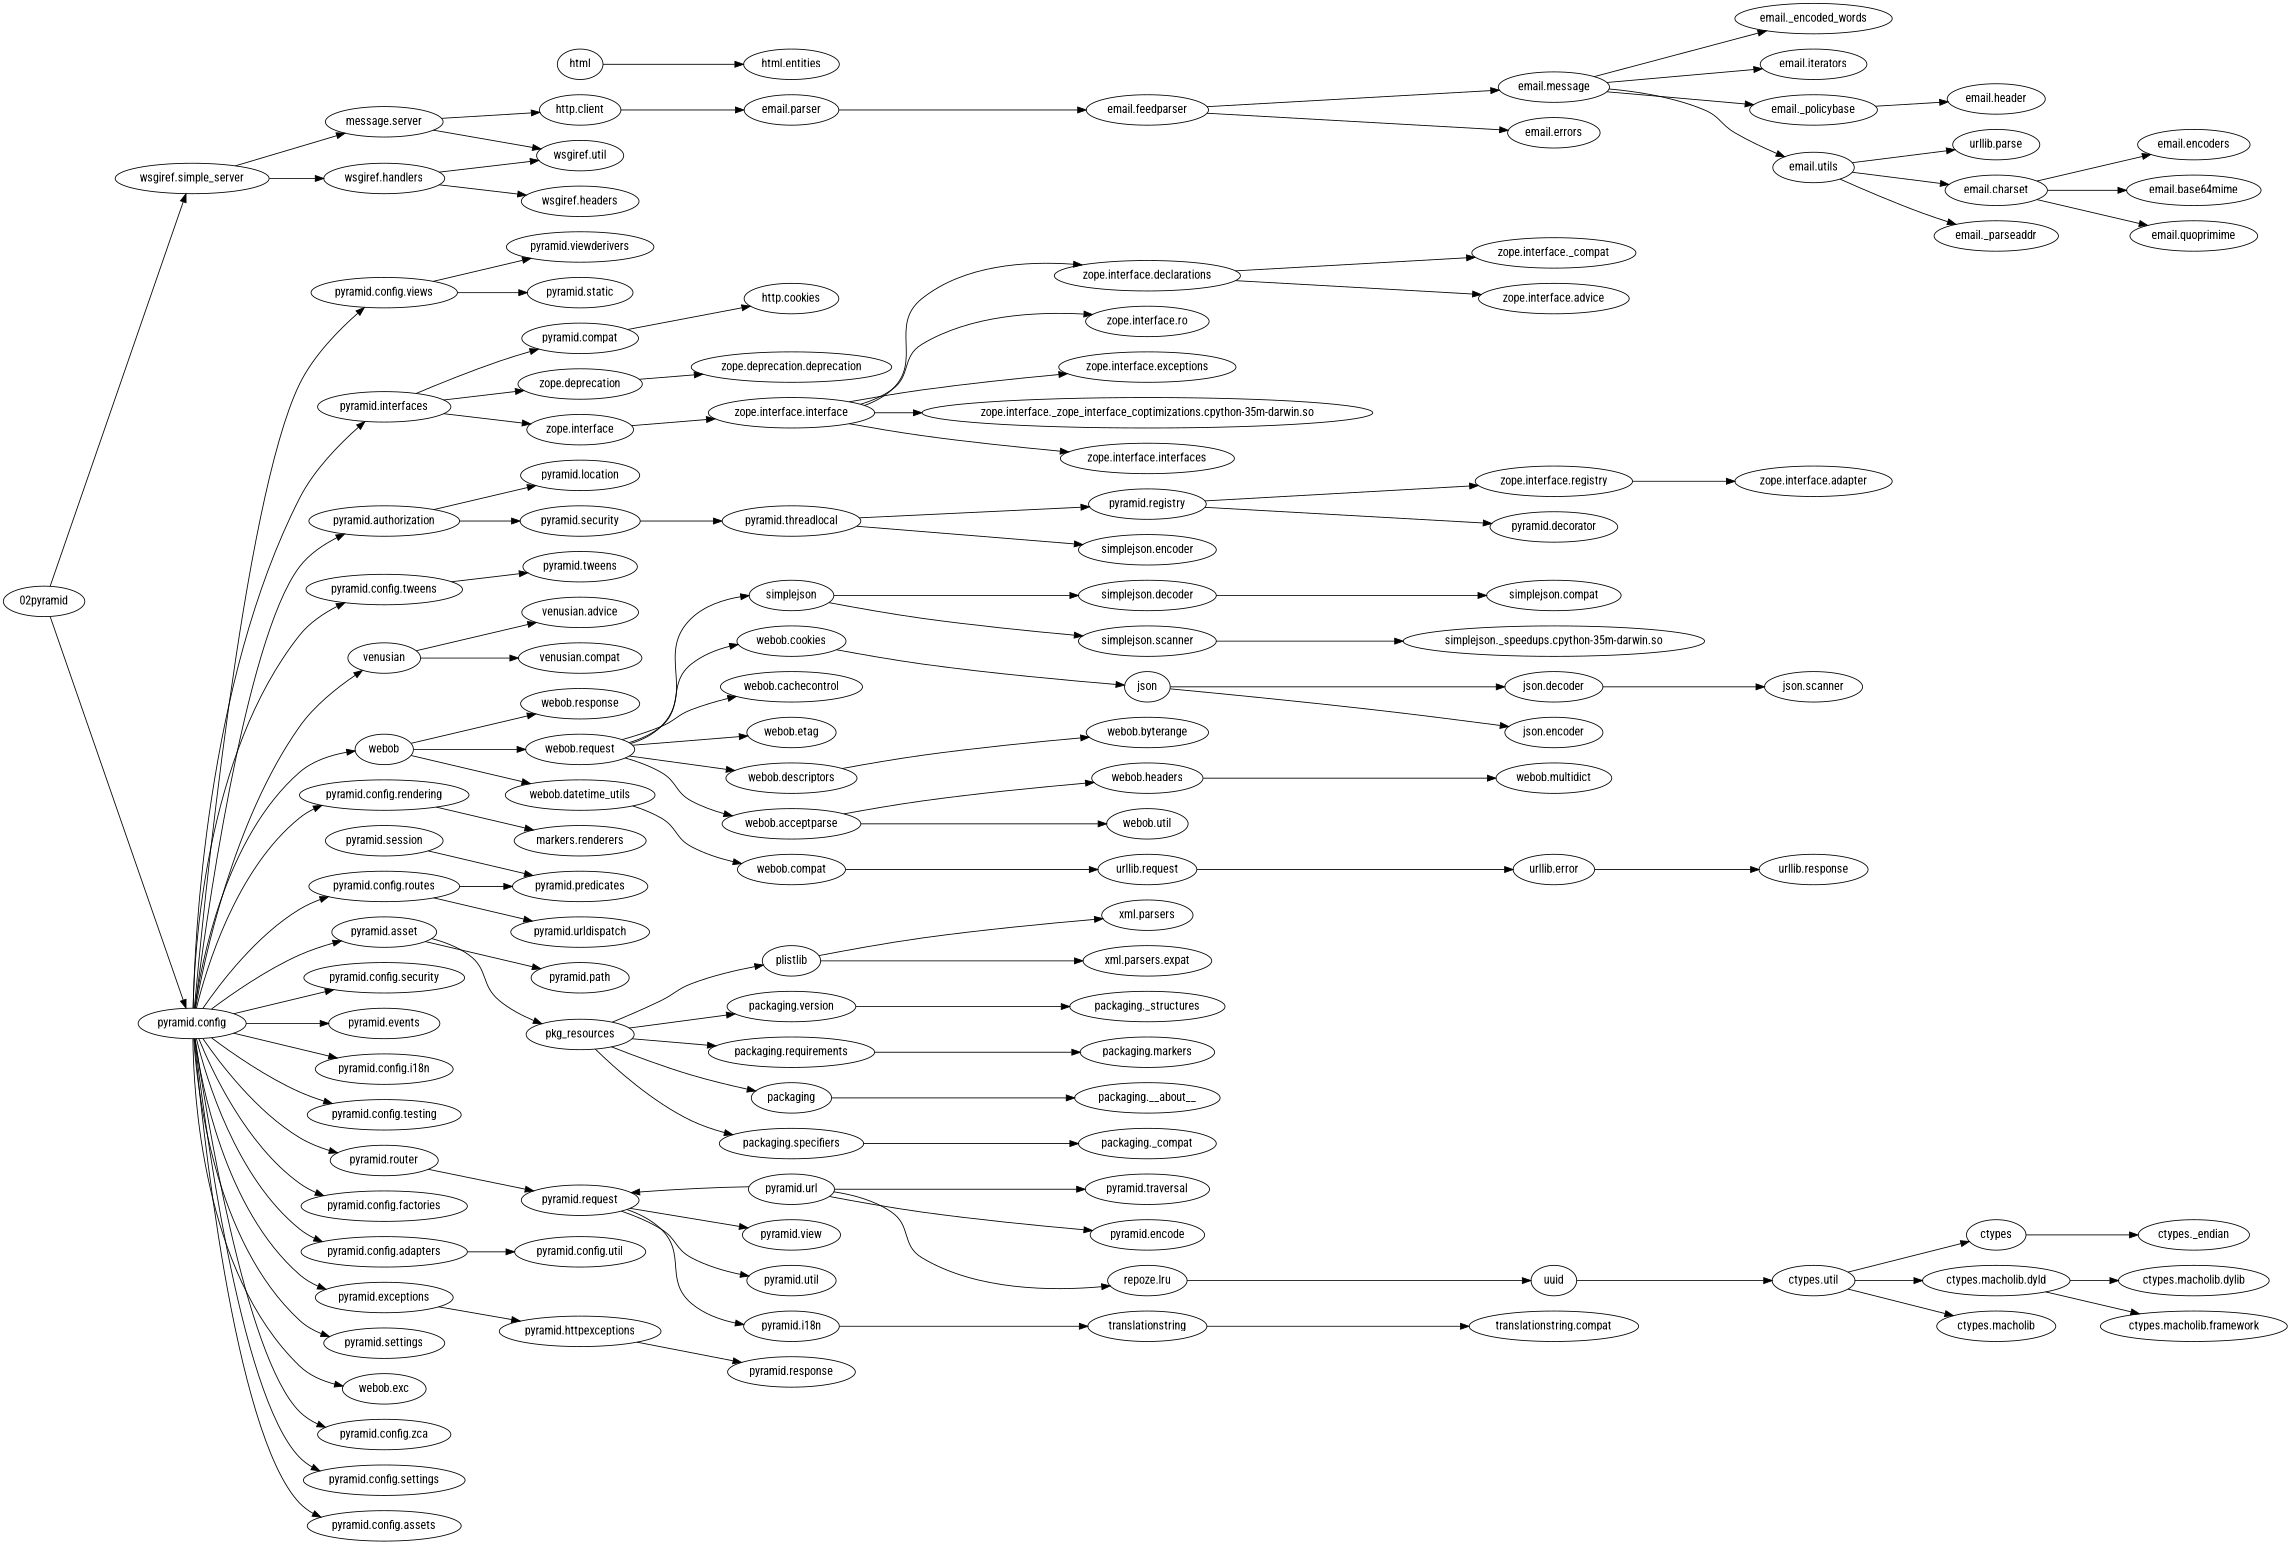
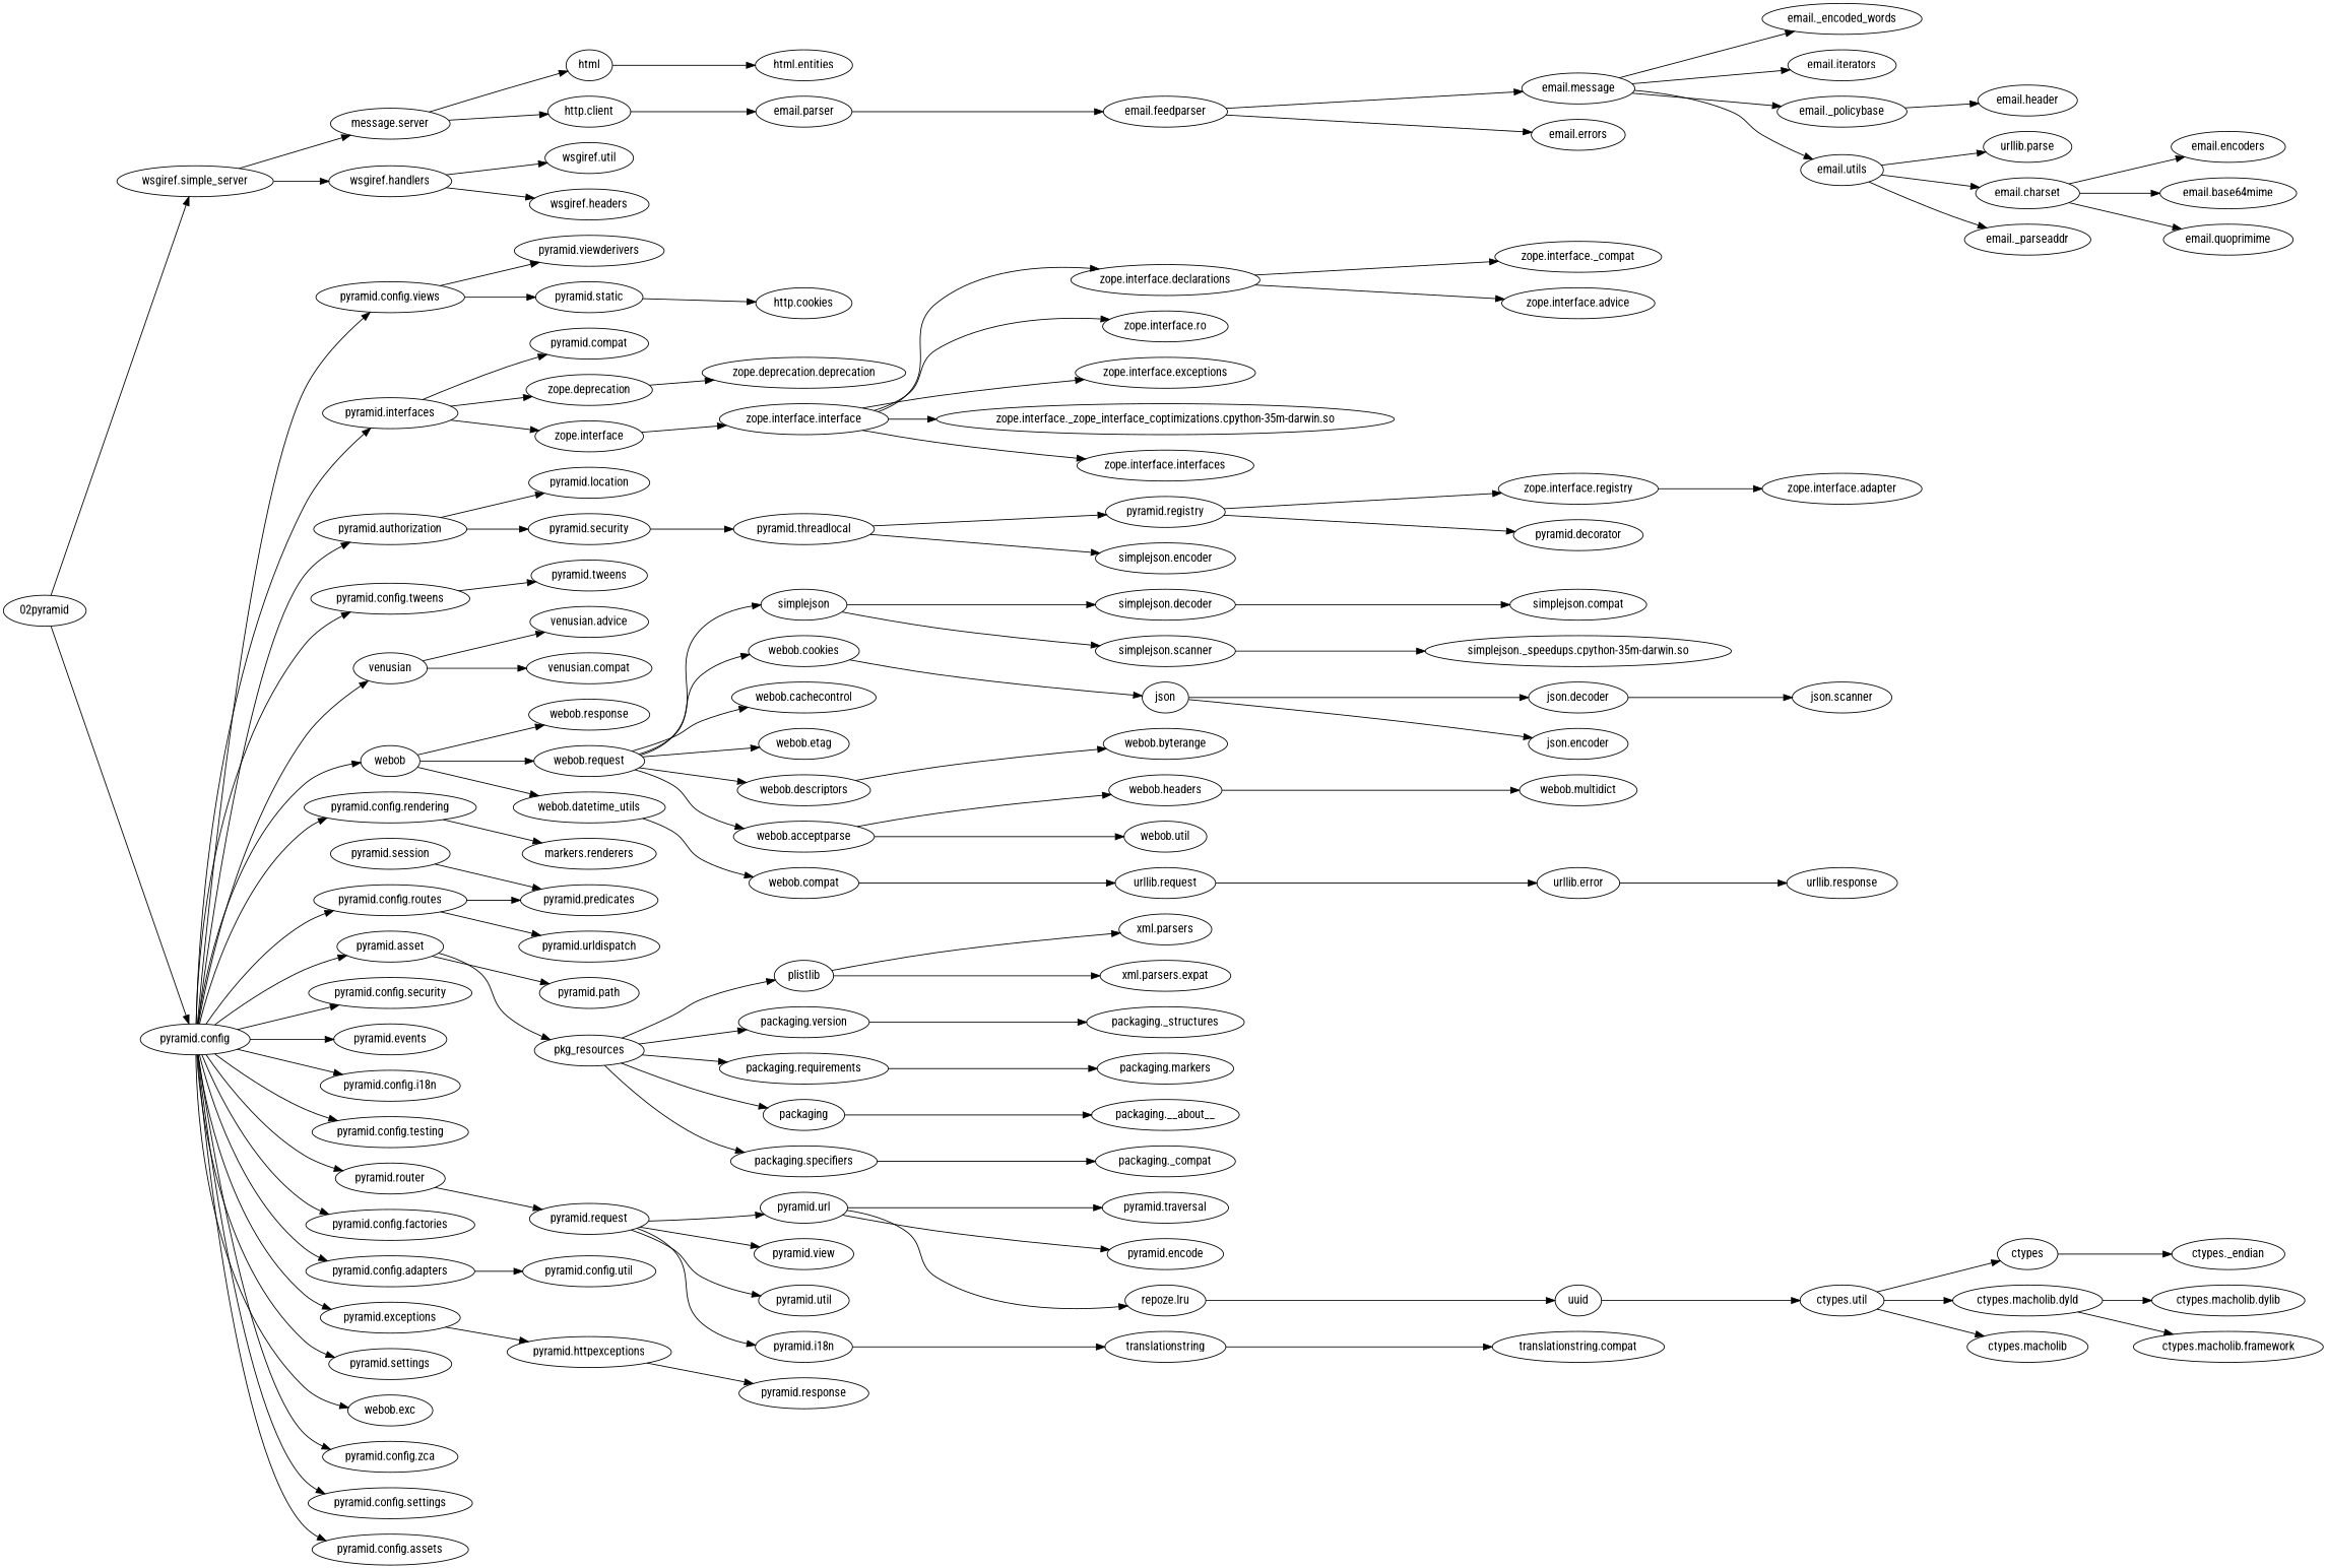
  digraph {
    fontname="Roboto Condensed"
    rankdir=LR
    node [fontname="Roboto Condensed"]
    edge [fontname="Roboto Condensed"]
    n1 [label="02pyramid"]
    n2 [label="wsgiref.simple_server"]
    n3 [label="pyramid.config"]
    n4 [label="wsgiref.handlers"]
    n5 [label="message.server"]
    n6 [label="pyramid.config.views"]
    n7 [label="pyramid.interfaces"]
    n8 [label="pyramid.authorization"]
    n9 [label="pyramid.config.tweens"]
    n10 [label=venusian]
    n11 [label=webob]
    n12 [label="pyramid.config.rendering"]
    n13 [label="pyramid.config.routes"]
    n14 [label="pyramid.asset"]
    n15 [label="pyramid.config.security"]
    n16 [label="pyramid.events"]
    n17 [label="pyramid.config.i18n"]
    n18 [label="pyramid.config.testing"]
    n19 [label="pyramid.router"]
    n20 [label="pyramid.config.factories"]
    n21 [label="pyramid.config.adapters"]
    n22 [label="pyramid.exceptions"]
    n23 [label="pyramid.settings"]
    n24 [label="webob.exc"]
    n25 [label="pyramid.config.zca"]
    n26 [label="pyramid.config.settings"]
    n27 [label="pyramid.config.assets"]
    n28 [label="wsgiref.util"]
    n29 [label="wsgiref.headers"]
    n30 [label=html]
    n31 [label="http.client"]
    n32 [label="pyramid.viewderivers"]
    n33 [label="pyramid.static"]
    n34 [label="zope.deprecation"]
    n35 [label="pyramid.compat"]
    n36 [label="zope.interface"]
    n37 [label="pyramid.location"]
    n38 [label="pyramid.security"]
    n39 [label="pyramid.tweens"]
    n40 [label="venusian.advice"]
    n41 [label="venusian.compat"]
    n42 [label="webob.response"]
    n43 [label="webob.request"]
    n44 [label="webob.datetime_utils"]
    n45 [label="markers.renderers"]
    n46 [label="pyramid.predicates"]
    n47 [label="pyramid.urldispatch"]
    n48 [label="pyramid.path"]
    n49 [label=pkg_resources]
    n50 [label="pyramid.request"]
    n51 [label="pyramid.config.util"]
    n52 [label="pyramid.httpexceptions"]
    n53 [label="zope.deprecation.deprecation"]
    n54 [label="http.cookies"]
    n55 [label="zope.interface.interface"]
    n56 [label="zope.interface.declarations"]
    n57 [label="zope.interface.ro"]
    n58 [label="zope.interface.exceptions"]
    n59 [label="zope.interface._zope_interface_coptimizations.cpython-35m-darwin.so"]
    n60 [label="zope.interface.interfaces"]
    n61 [label="email.message"]
    n62 [label="email._encoded_words"]
    n63 [label="email.iterators"]
    n64 [label="email._policybase"]
    n65 [label="email.utils"]
    n66 [label="email.header"]
    n67 [label="urllib.parse"]
    n68 [label="email.charset"]
    n69 [label="email._parseaddr"]
    n70 [label="email.encoders"]
    n71 [label="email.base64mime"]
    n72 [label="email.quoprimime"]
    n73 [label="pyramid.threadlocal"]
    n74 [label="pyramid.registry"]
    n75 [label="simplejson.encoder"]
    n76 [label="urllib.request"]
    n77 [label="urllib.error"]
    n78 [label="urllib.response"]
    n79 [label=json]
    n80 [label="json.decoder"]
    n81 [label="json.encoder"]
    n82 [label="json.scanner"]
    n83 [label=uuid]
    n84 [label="ctypes.util"]
    n85 [label=ctypes]
    n86 [label="ctypes.macholib.dyld"]
    n87 [label="ctypes.macholib"]
    n88 [label="ctypes._endian"]
    n89 [label="ctypes.macholib.dylib"]
    n90 [label="ctypes.macholib.framework"]
    n91 [label="pyramid.response"]
    n92 [label="pyramid.url"]
    n93 [label="pyramid.traversal"]
    n94 [label="pyramid.encode"]
    n95 [label="repoze.lru"]
    n96 [label="webob.headers"]
    n97 [label="webob.multidict"]
    n98 [label="zope.interface.registry"]
    n99 [label="pyramid.decorator"]
    n100 [label="zope.interface.adapter"]
    n101 [label="simplejson.decoder"]
    n102 [label="simplejson.compat"]
    n103 [label=simplejson]
    n104 [label="webob.cookies"]
    n105 [label="webob.cachecontrol"]
    n106 [label="webob.etag"]
    n107 [label="webob.descriptors"]
    n108 [label="webob.acceptparse"]
    n109 [label="webob.compat"]
    n110 [label="simplejson.scanner"]
    n111 [label="webob.byterange"]
    n112 [label="webob.util"]
    n113 [label="simplejson._speedups.cpython-35m-darwin.so"]
    n114 [label="html.entities"]
    n115 [label=plistlib]
    n116 [label="xml.parsers"]
    n117 [label="xml.parsers.expat"]
    n118 [label="pyramid.session"]
    n119 [label="email.parser"]
    n120 [label="email.feedparser"]
    n121 [label="email.errors"]
    n122 [label="packaging.version"]
    n123 [label="packaging.requirements"]
    n124 [label=packaging]
    n125 [label="packaging.specifiers"]
    n126 [label="packaging._structures"]
    n127 [label="packaging.markers"]
    n128 [label="packaging.__about__"]
    n129 [label="packaging._compat"]
    n130 [label="pyramid.view"]
    n131 [label="pyramid.util"]
    n132 [label="pyramid.i18n"]
    n133 [label=translationstring]
    n134 [label="translationstring.compat"]
    n135 [label="zope.interface._compat"]
    n136 [label="zope.interface.advice"]
    n1 -> n2
    n1 -> n3
    n2 -> n4
    n2 -> n5
    n3 -> n6
    n3 -> n7
    n3 -> n8
    n3 -> n9
    n3 -> n10
    n3 -> n11
    n3 -> n12
    n3 -> n13
    n3 -> n14
    n3 -> n15
    n3 -> n16
    n3 -> n17
    n3 -> n18
    n3 -> n19
    n3 -> n20
    n3 -> n21
    n3 -> n22
    n3 -> n23
    n3 -> n24
    n3 -> n25
    n3 -> n26
    n3 -> n27
    n4 -> n28
    n4 -> n29
-   n5 -> n28
+   n5 -> n30
    n5 -> n31
    n6 -> n32
    n6 -> n33
    n7 -> n34
    n7 -> n35
    n7 -> n36
    n8 -> n37
    n8 -> n38
    n9 -> n39
    n10 -> n40
    n10 -> n41
    n11 -> n42
    n11 -> n43
    n11 -> n44
    n12 -> n45
    n13 -> n46
    n13 -> n47
    n14 -> n48
    n14 -> n49
    n19 -> n50
    n21 -> n51
    n22 -> n52
    n30 -> n114
    n31 -> n119
    n34 -> n53
-   n35 -> n54
+   n33 -> n54
    n36 -> n55
    n38 -> n73
    n43 -> n103
    n43 -> n104
    n43 -> n105
    n43 -> n106
    n43 -> n107
    n43 -> n108
    n44 -> n109
    n49 -> n115
    n49 -> n122
    n49 -> n123
    n49 -> n124
    n49 -> n125
-   n92 -> n50
+   n50 -> n92
    n50 -> n130
    n50 -> n131
    n50 -> n132
    n52 -> n91
    n55 -> n56
    n55 -> n57
    n55 -> n58
    n55 -> n59
    n55 -> n60
    n56 -> n135
    n56 -> n136
    n61 -> n62
    n61 -> n63
    n61 -> n64
    n61 -> n65
    n64 -> n66
    n65 -> n67
    n65 -> n68
    n65 -> n69
    n68 -> n70
    n68 -> n71
    n68 -> n72
    n73 -> n74
    n73 -> n75
    n74 -> n98
    n74 -> n99
    n76 -> n77
    n77 -> n78
    n79 -> n80
    n79 -> n81
    n80 -> n82
    n83 -> n84
    n84 -> n85
    n84 -> n86
    n84 -> n87
    n85 -> n88
    n86 -> n89
    n86 -> n90
    n92 -> n93
    n92 -> n94
    n92 -> n95
    n95 -> n83
    n96 -> n97
    n98 -> n100
    n101 -> n102
    n103 -> n101
    n103 -> n110
    n104 -> n79
    n107 -> n111
    n108 -> n96
    n108 -> n112
    n109 -> n76
    n110 -> n113
    n115 -> n116
    n115 -> n117
    n118 -> n46
    n119 -> n120
    n120 -> n61
    n120 -> n121
    n122 -> n126
    n123 -> n127
    n124 -> n128
    n125 -> n129
    n132 -> n133
    n133 -> n134
  }
